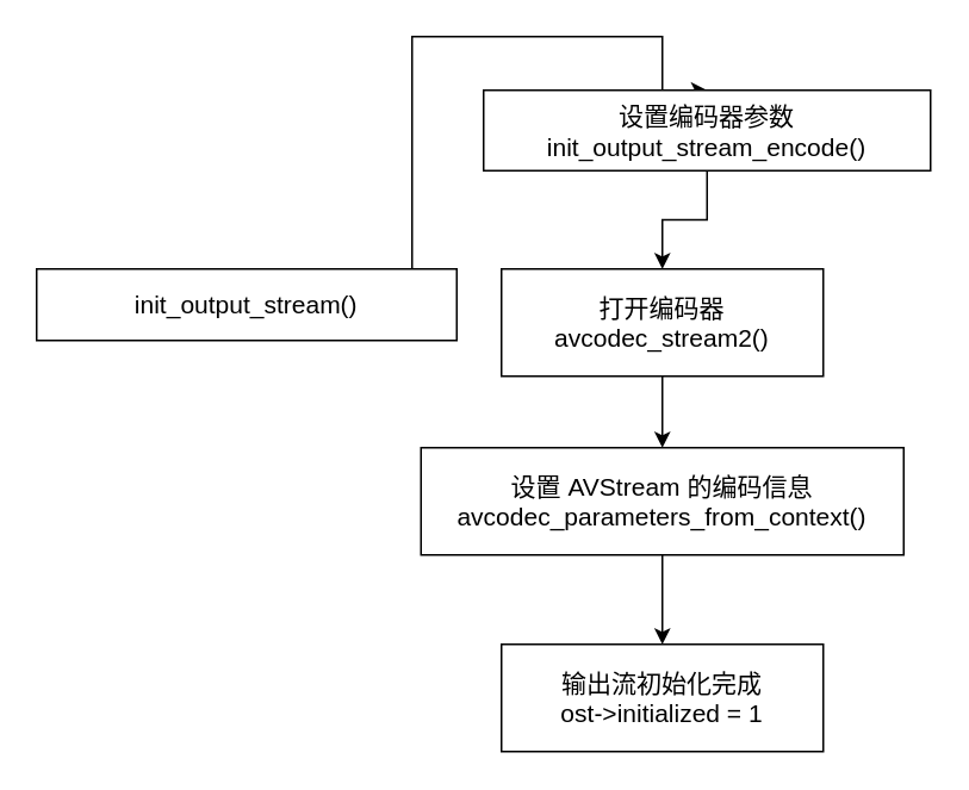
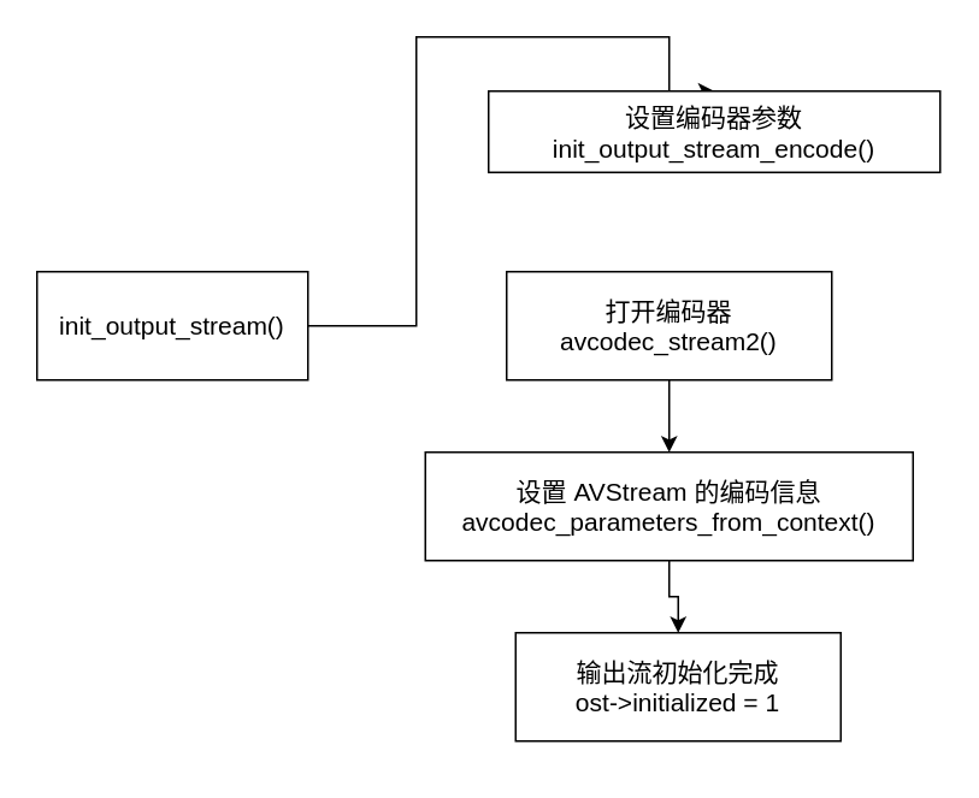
  <mxCell id="0" />
  <mxCell id="1" parent="0" />
  <mxCell id="2" style="edgeStyle=orthogonalEdgeStyle;rounded=0;orthogonalLoop=1;jettySize=auto;html=1;entryX=0.5;entryY=0;entryDx=0;entryDy=0;fontSize=14;" parent="1" source="3" target="5" edge="1"><mxGeometry relative="1" as="geometry"><Array as="points"><mxPoint x="230" y="180" /><mxPoint x="230" y="20" /><mxPoint x="370" y="20" /></Array><mxPoint x="180" y="190" as="sourcePoint" /></mxGeometry></mxCell>
- <mxCell id="3" value="init_output_stream()" style="rounded=0;whiteSpace=wrap;html=1;fontSize=14;" parent="1" vertex="1"><mxGeometry x="20" y="150" width="235" height="40" as="geometry" /></mxCell>
- <mxCell id="4" style="edgeStyle=orthogonalEdgeStyle;rounded=0;orthogonalLoop=1;jettySize=auto;html=1;fontSize=14;" parent="1" source="5" target="7" edge="1"><mxGeometry relative="1" as="geometry" /></mxCell>
+ <mxCell id="3" value="init_output_stream()" style="rounded=0;whiteSpace=wrap;html=1;fontSize=14;" parent="1" vertex="1"><mxGeometry x="20" y="150" width="150" height="60" as="geometry" /></mxCell>
  <mxCell id="5" value="设置编码器参数&lt;br&gt;init_output_stream_encode()" style="rounded=0;whiteSpace=wrap;html=1;fontSize=14;" parent="1" vertex="1"><mxGeometry x="270" y="50" width="250" height="45" as="geometry" /></mxCell>
  <mxCell id="6" style="edgeStyle=orthogonalEdgeStyle;rounded=0;orthogonalLoop=1;jettySize=auto;html=1;" edge="1" parent="1" source="7" target="9"><mxGeometry relative="1" as="geometry" /></mxCell>
  <mxCell id="7" value="打开编码器&lt;br&gt;avcodec_stream2()" style="rounded=0;whiteSpace=wrap;html=1;fontSize=14;" parent="1" vertex="1"><mxGeometry x="280" y="150" width="180" height="60" as="geometry" /></mxCell>
  <mxCell id="8" style="edgeStyle=orthogonalEdgeStyle;rounded=0;orthogonalLoop=1;jettySize=auto;html=1;" edge="1" parent="1" source="9" target="10"><mxGeometry relative="1" as="geometry" /></mxCell>
  <mxCell id="9" value="设置 AVStream 的编码信息&lt;br&gt;avcodec_parameters_from_context()" style="rounded=0;whiteSpace=wrap;html=1;fontSize=14;" vertex="1" parent="1"><mxGeometry x="235" y="250" width="270" height="60" as="geometry" /></mxCell>
- <mxCell id="10" value="输出流初始化完成&lt;br&gt;ost-&amp;gt;initialized = 1" style="rounded=0;whiteSpace=wrap;html=1;fontSize=14;" vertex="1" parent="1"><mxGeometry x="280" y="360" width="180" height="60" as="geometry" /></mxCell>
+ <mxCell id="10" value="输出流初始化完成&lt;br&gt;ost-&amp;gt;initialized = 1" style="rounded=0;whiteSpace=wrap;html=1;fontSize=14;" vertex="1" parent="1"><mxGeometry x="285" y="350" width="180" height="60" as="geometry" /></mxCell>
